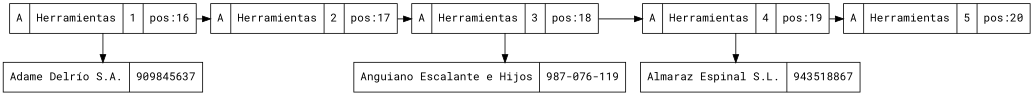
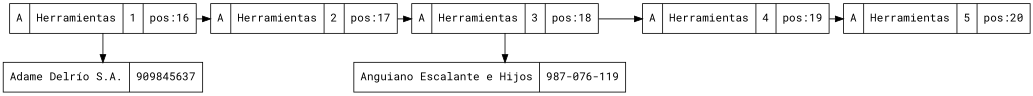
  digraph {
    splines=ortho
    fontname="Roboto Mono"
    node [shape=record fontname="Roboto Mono"]
    edge [fontname="Roboto Mono"]
    n1 [label="A|Herramientas|1|pos:16"]
    n2 [label="A|Herramientas|2|pos:17"]
    n3 [label="A|Herramientas|3|pos:18"]
    n4 [label="A|Herramientas|4|pos:19"]
    n5 [label="A|Herramientas|5|pos:20"]
    n6 [label="Adame Delrío S.A.|909845637"]
    n7 [label="Anguiano Escalante e Hijos|987-076-119"]
-   n8 [label="Almaraz Espinal S.L.|943518867"]
    subgraph sub_1 {
      rank=same
      n1
      n2
      n3
      n4
      n5
    }
    n1 -> n2
    n1 -> n6
    n2 -> n3
    n3 -> n4
    n3 -> n7
    n4 -> n5
-   n4 -> n8
  }
